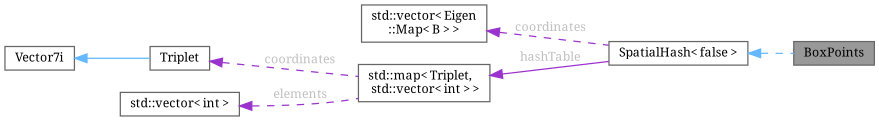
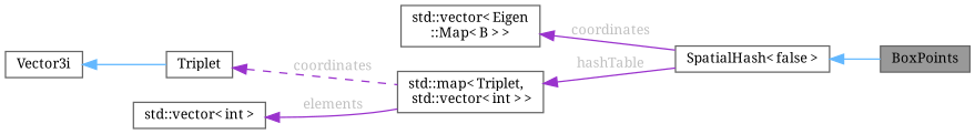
  digraph {
    fontname="Noto Serif"
    rankdir=LR
    node [color=gray40 fillcolor=white fontname="Noto Serif" fontsize=10 shape=box style=filled]
    edge [color=darkorchid3 dir=back fontname="Noto Serif" fontsize=10 labelfontname=Helvetica labelfontsize=10 style=solid fontcolor=grey]
    n1 [fillcolor=grey60 fontcolor=black height=0.2 label=BoxPoints width=0.4]
    n2 [height=0.2 label="SpatialHash\< false \>" width=0.4]
    n3 [height=0.2 label="std::vector\< Eigen\l::Map\< B \> \>" width=0.4]
    n4 [height=0.2 label="std::map\< Triplet,\l std::vector\< int \> \>" width=0.4]
    n5 [height=0.2 label=Triplet width=0.4]
-   n6 [height=0.2 label=Vector7i width=0.4]
+   n6 [height=0.2 label=Vector3i width=0.4]
    n7 [height=0.2 label="std::vector\< int \>" width=0.4]
-   n2 -> n1 [color=steelblue1 style=dashed fontcolor=""]
-   n3 -> n2 [label=" coordinates" style=dashed]
+   n2 -> n1 [color=steelblue1 fontcolor=""]
+   n3 -> n2 [label=" coordinates"]
    n4 -> n2 [label=" hashTable"]
    n5 -> n4 [label=" coordinates" style=dashed]
    n6 -> n5 [color=steelblue1 fontcolor=""]
-   n7 -> n4 [label=" elements" style=dashed]
+   n7 -> n4 [label=" elements"]
  }
